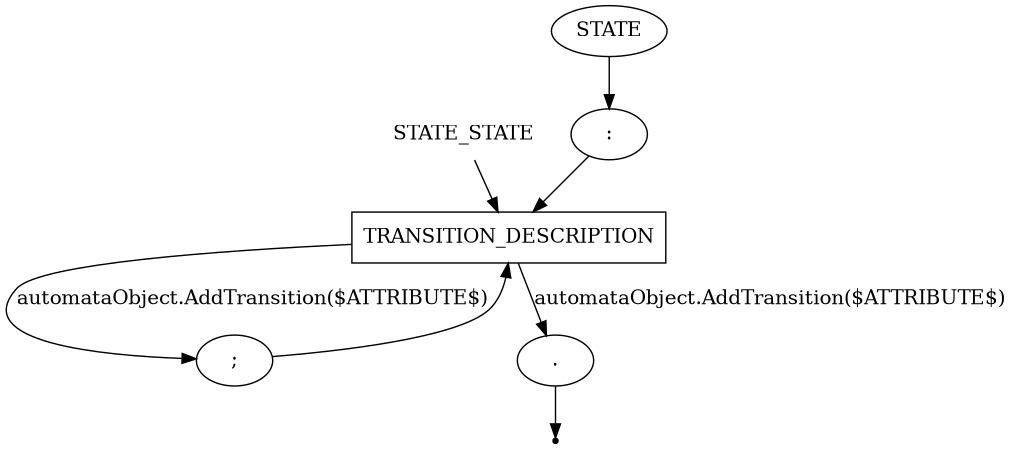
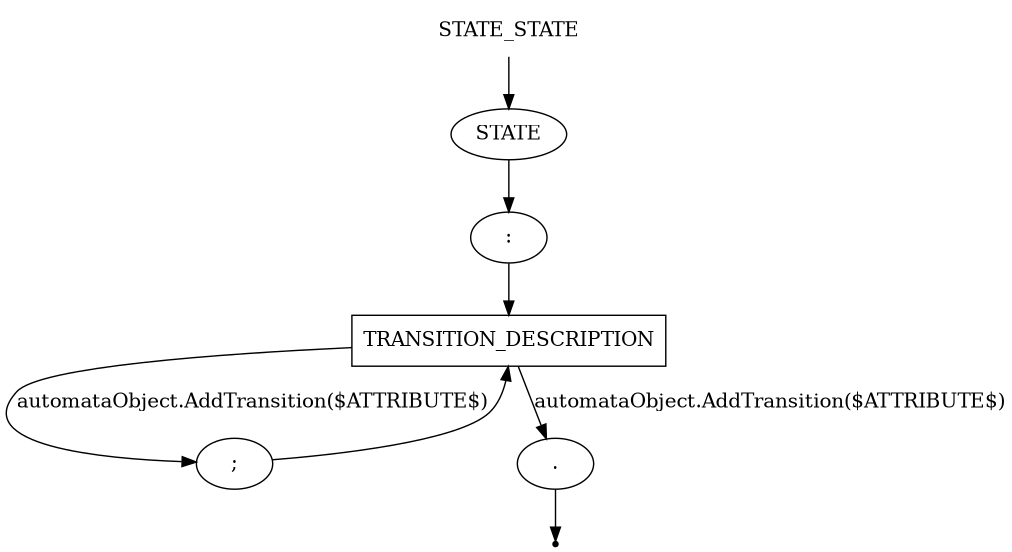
  digraph {
    node [shape=oval]
    n1 [label=STATE_STATE shape=plaintext]
    n2 [label=STATE]
    n3 [label=":"]
    n4 [label=TRANSITION_DESCRIPTION shape=box]
    n5 [label=";"]
    n6 [label="."]
    end [shape=point]
-   n1 -> n4
+   n1 -> n2
    n2 -> n3
    n3 -> n4
    n4 -> n5 [label="automataObject.AddTransition($ATTRIBUTE$)"]
    n4 -> n6 [label="automataObject.AddTransition($ATTRIBUTE$)"]
    n5 -> n4
    n6 -> end
  }
